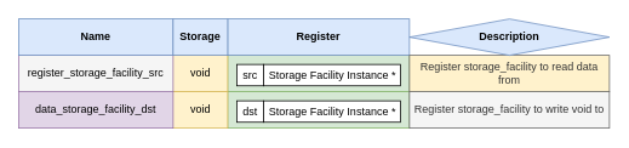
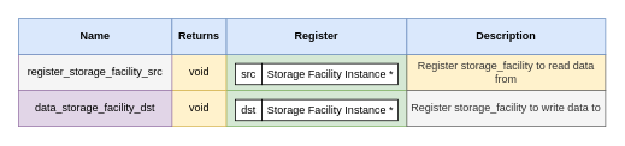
  <mxCell id="0" />
  <mxCell id="1" parent="0" />
  <mxCell id="2" value="" style="rounded=0;whiteSpace=wrap;html=1;fillColor=#d5e8d4;strokeColor=#82b366;" parent="1" vertex="1"><mxGeometry x="250" y="100" width="200" height="40" as="geometry" /></mxCell>
  <mxCell id="3" value="" style="rounded=0;whiteSpace=wrap;html=1;fillColor=#d5e8d4;strokeColor=#82b366;" parent="1" vertex="1"><mxGeometry x="250" y="60" width="200" height="40" as="geometry" /></mxCell>
  <mxCell id="4" value="void" style="rounded=0;whiteSpace=wrap;html=1;fillColor=#fff2cc;strokeColor=#d6b656;" parent="1" vertex="1"><mxGeometry x="189.5" y="60" width="60.5" height="40" as="geometry" /></mxCell>
  <mxCell id="5" value="void" style="rounded=0;whiteSpace=wrap;html=1;fillColor=#fff2cc;strokeColor=#d6b656;" parent="1" vertex="1"><mxGeometry x="189.5" y="100" width="60.5" height="40" as="geometry" /></mxCell>
  <mxCell id="6" value="src" style="rounded=0;whiteSpace=wrap;html=1;" parent="1" vertex="1"><mxGeometry x="260" y="70" width="29.5" height="23.5" as="geometry" /></mxCell>
  <mxCell id="7" value="Storage Facility Instance *" style="rounded=0;whiteSpace=wrap;html=1;" parent="1" vertex="1"><mxGeometry x="289.5" y="70" width="150.5" height="23.5" as="geometry" /></mxCell>
  <mxCell id="8" value="data_storage_facility_dst" style="rounded=0;whiteSpace=wrap;html=1;fillColor=#e1d5e7;strokeColor=#9673a6;" parent="1" vertex="1"><mxGeometry x="20" y="100" width="170" height="40" as="geometry" /></mxCell>
  <mxCell id="9" value="register_storage_facility_src" style="rounded=0;whiteSpace=wrap;html=1;fillColor=#f5f5f5;strokeColor=#9673a6;" parent="1" vertex="1"><mxGeometry x="20" y="60" width="170" height="40" as="geometry" /></mxCell>
  <mxCell id="10" value="dst" style="rounded=0;whiteSpace=wrap;html=1;" parent="1" vertex="1"><mxGeometry x="260" y="110" width="29.5" height="23.5" as="geometry" /></mxCell>
  <mxCell id="11" value="Storage Facility Instance *" style="rounded=0;whiteSpace=wrap;html=1;" parent="1" vertex="1"><mxGeometry x="289.5" y="110" width="150.5" height="23.5" as="geometry" /></mxCell>
  <mxCell id="12" value="&lt;b&gt;Name&lt;/b&gt;" style="rounded=0;whiteSpace=wrap;html=1;align=center;fillColor=#dae8fc;strokeColor=#6c8ebf;" parent="1" vertex="1"><mxGeometry x="20" y="20" width="170" height="40" as="geometry" /></mxCell>
  <mxCell id="13" value="&lt;b&gt;Register&lt;/b&gt;" style="rounded=0;whiteSpace=wrap;html=1;align=center;fillColor=#dae8fc;strokeColor=#6c8ebf;" parent="1" vertex="1"><mxGeometry x="250" y="20" width="200" height="40" as="geometry" /></mxCell>
- <mxCell id="14" value="&lt;b&gt;Storage&lt;/b&gt;" style="rounded=0;whiteSpace=wrap;html=1;align=center;fillColor=#dae8fc;strokeColor=#6c8ebf;" parent="1" vertex="1"><mxGeometry x="190" y="20" width="60" height="40" as="geometry" /></mxCell>
- <mxCell id="15" value="Register storage_facility to write void to" style="rounded=0;whiteSpace=wrap;html=1;fillColor=#f5f5f5;strokeColor=#666666;fontColor=#333333;" parent="1" vertex="1"><mxGeometry x="450" y="100" width="220" height="40" as="geometry" /></mxCell>
+ <mxCell id="14" value="&lt;b&gt;Returns&lt;/b&gt;" style="rounded=0;whiteSpace=wrap;html=1;align=center;fillColor=#dae8fc;strokeColor=#6c8ebf;" parent="1" vertex="1"><mxGeometry x="190" y="20" width="60" height="40" as="geometry" /></mxCell>
+ <mxCell id="15" value="Register storage_facility to write data to" style="rounded=0;whiteSpace=wrap;html=1;fillColor=#f5f5f5;strokeColor=#666666;fontColor=#333333;" parent="1" vertex="1"><mxGeometry x="450" y="100" width="220" height="40" as="geometry" /></mxCell>
  <mxCell id="16" value="Register storage_facility to read data from" style="rounded=0;whiteSpace=wrap;html=1;fillColor=#fff2cc;strokeColor=#666666;fontColor=#333333;" parent="1" vertex="1"><mxGeometry x="450" y="60" width="220" height="40" as="geometry" /></mxCell>
- <mxCell id="17" value="&lt;b&gt;Description&lt;/b&gt;" style="rhombus;whiteSpace=wrap;html=1;align=center;fillColor=#dae8fc;strokeColor=#6c8ebf;" parent="1" vertex="1"><mxGeometry x="450" y="20" width="220" height="40" as="geometry" /></mxCell>
+ <mxCell id="17" value="&lt;b&gt;Description&lt;/b&gt;" style="rounded=0;whiteSpace=wrap;html=1;align=center;fillColor=#dae8fc;strokeColor=#6c8ebf;" parent="1" vertex="1"><mxGeometry x="450" y="20" width="220" height="40" as="geometry" /></mxCell>
